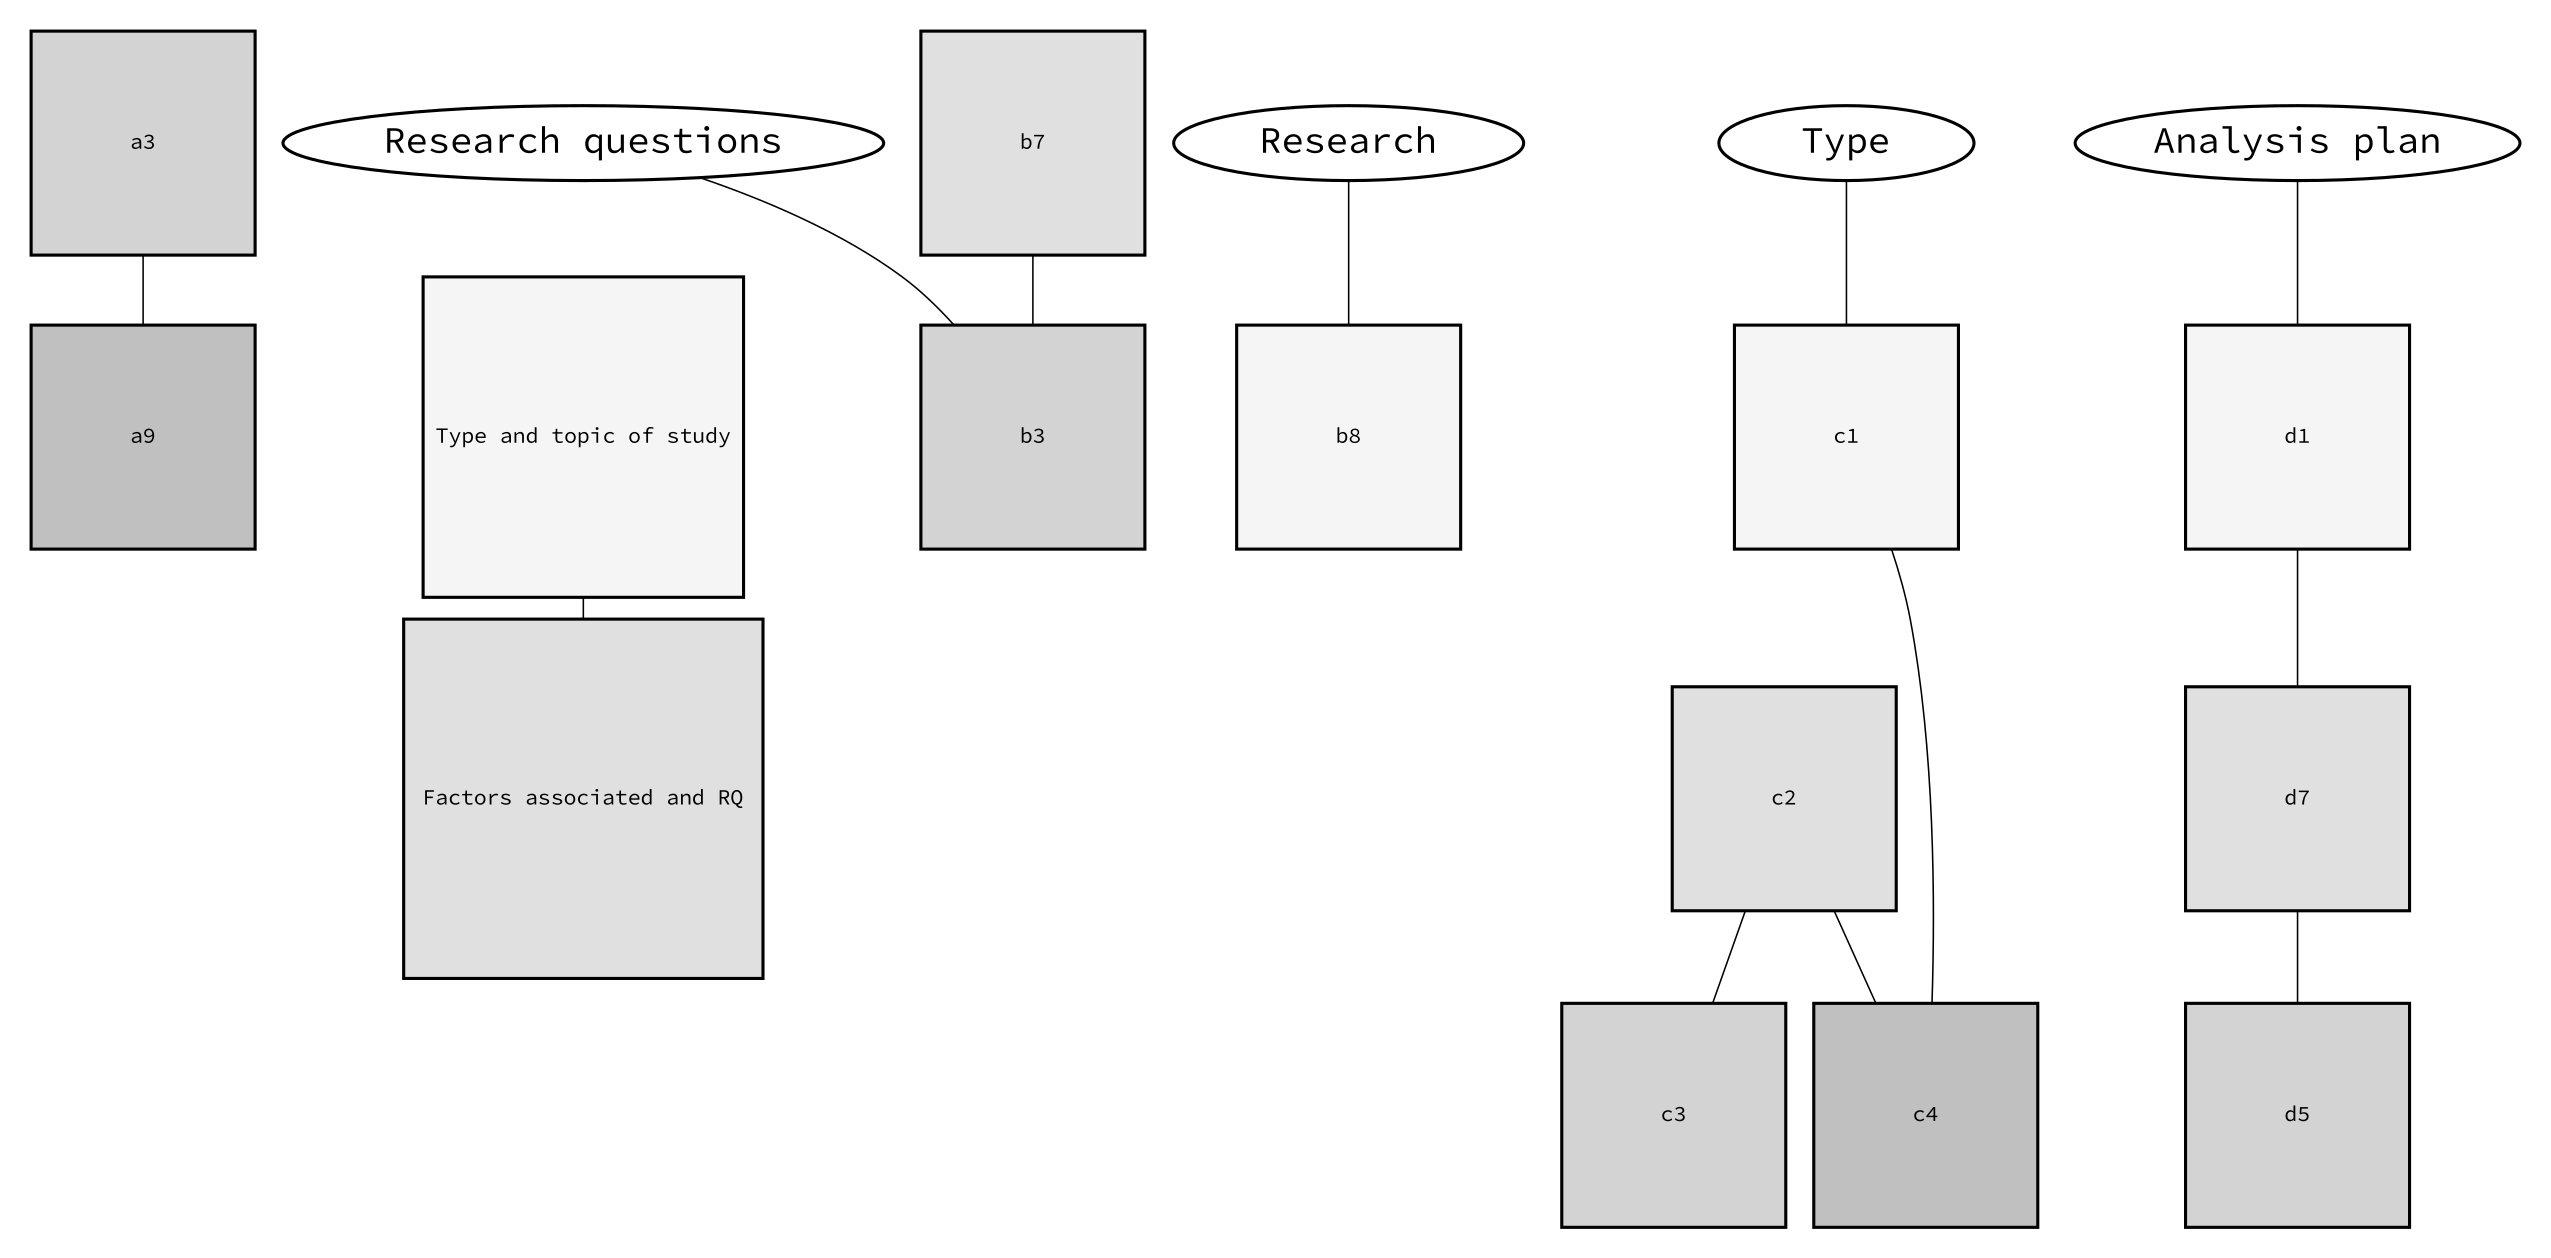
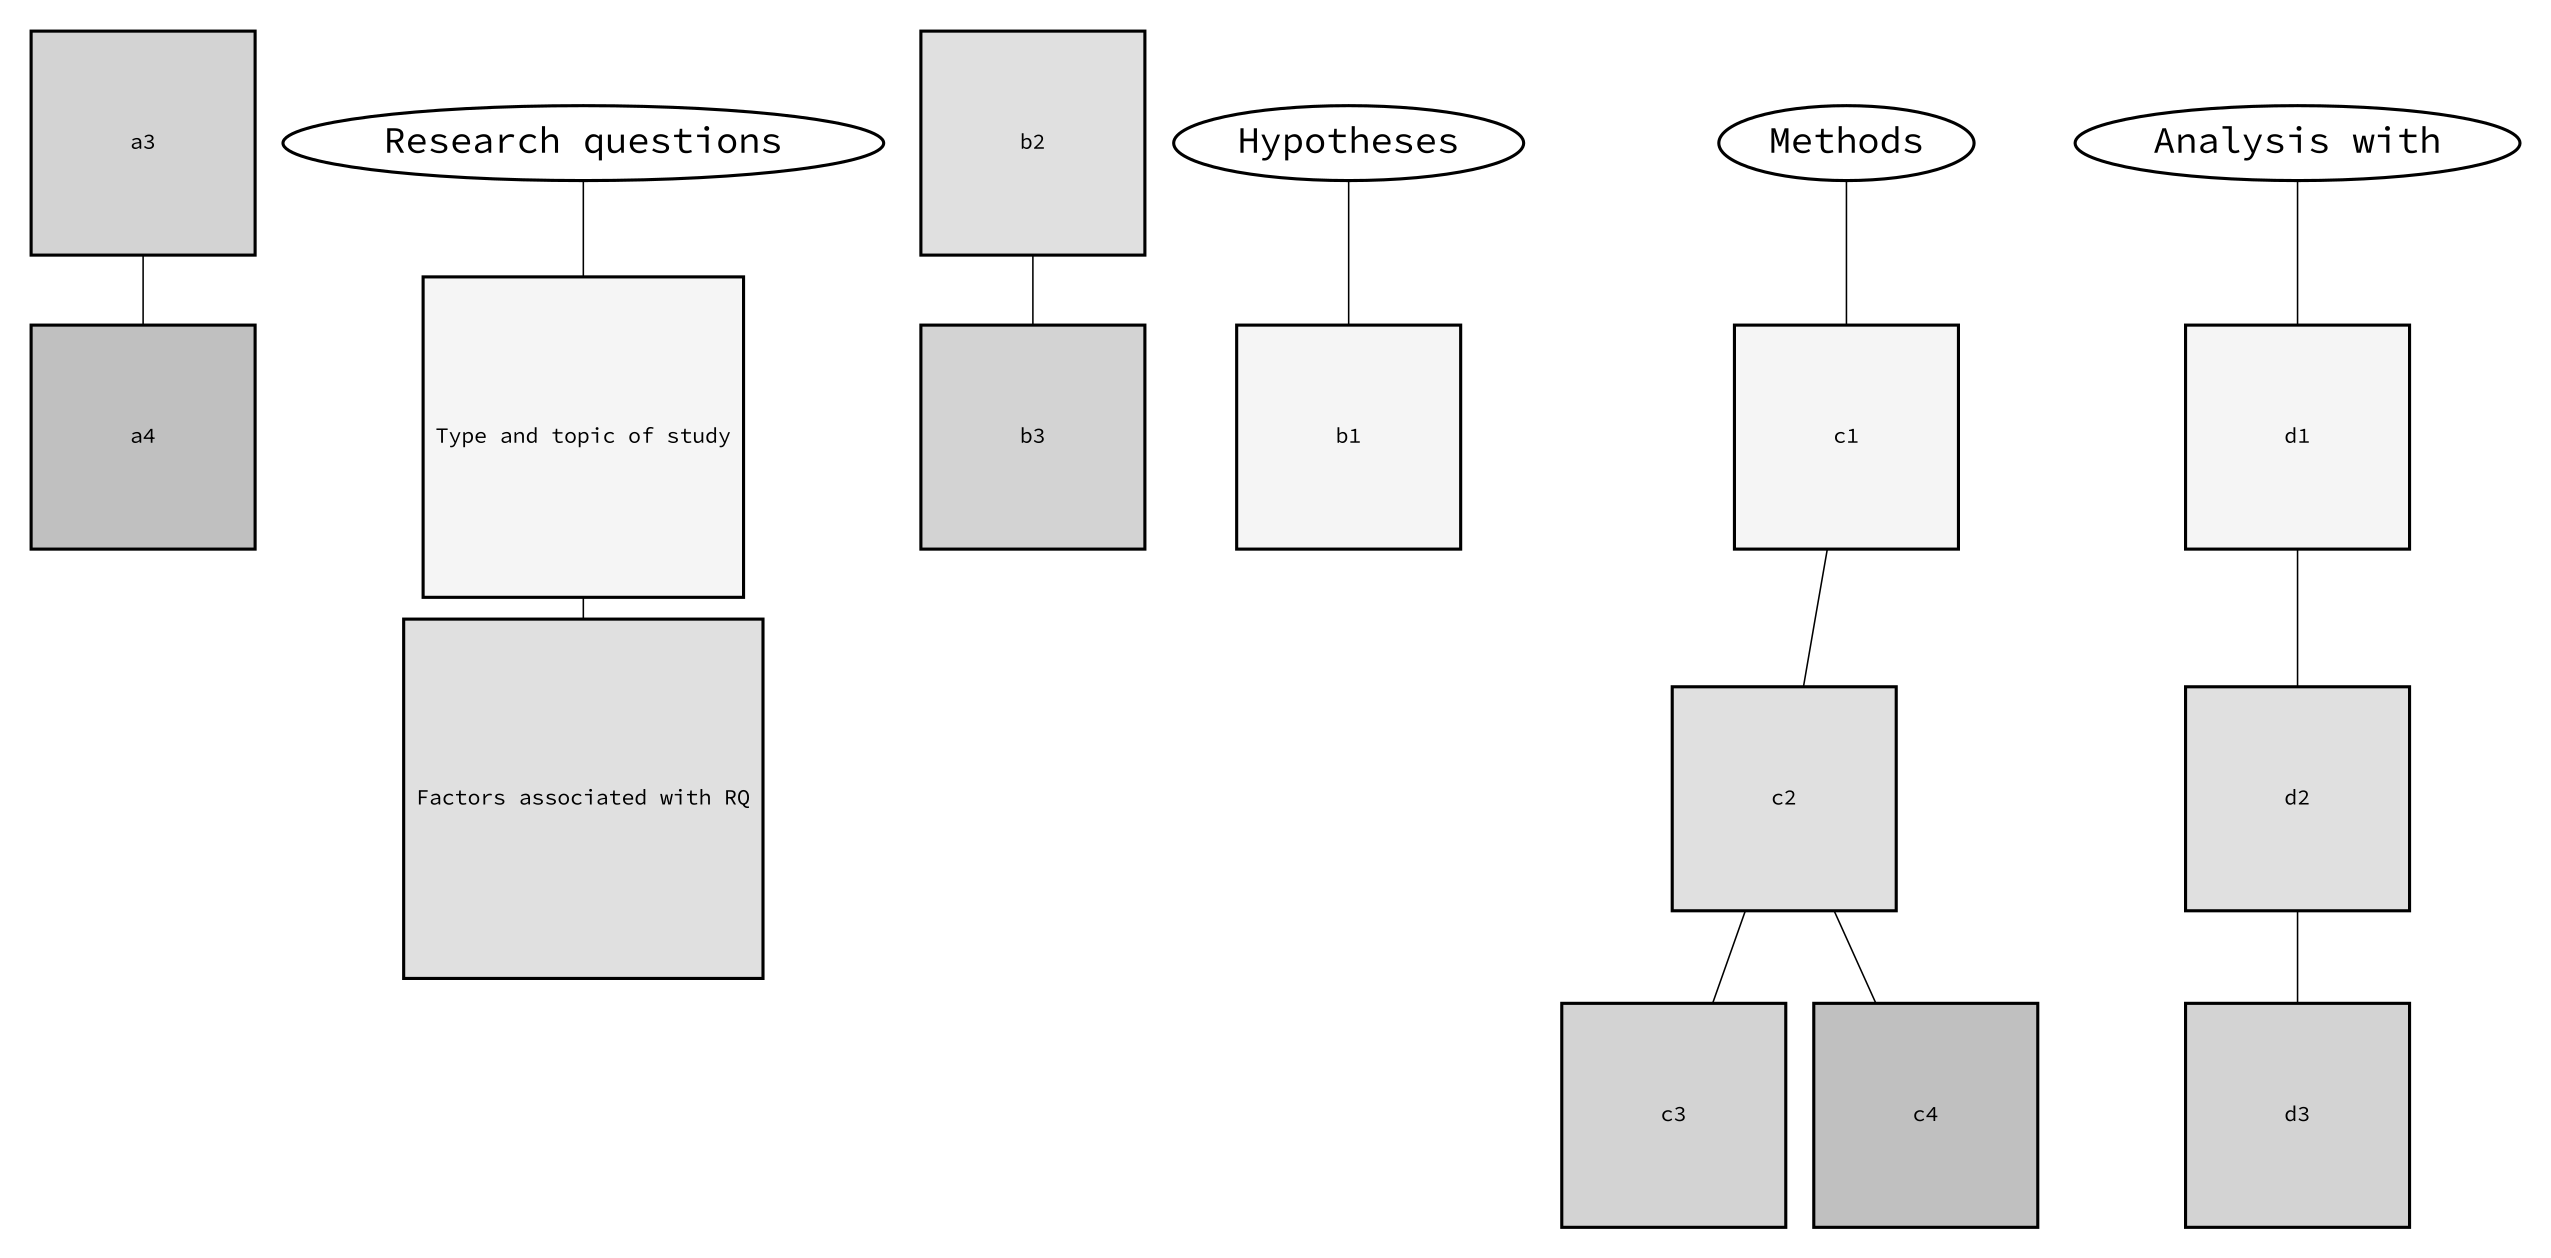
  digraph {
    fontname="Source Code Pro"
    ranksep=0.2
    node [fillcolor=white fontname="Source Code Pro" shape=square style="filled,setlinewidth(2)"]
    edge [arrowhead=none fontname="Source Code Pro"]
    n1 [fontsize=24 label="Research questions" shape=ellipse width=2]
    n2 [fillcolor="#F5F5F5" label="Type and topic of study" width=2]
-   n3 [fillcolor="#E0E0E0" label="Factors associated and RQ" width=2]
+   n3 [fillcolor="#E0E0E0" label="Factors associated with RQ" width=2]
    a3 [fillcolor="#D3D3D3" width=2]
-   a4 [fillcolor="#C0C0C0" width=2 label=a9]
-   n6 [fontsize=24 label=Research shape=ellipse width=2]
-   b1 [fillcolor="#F5F5F5" width=2 label=b8]
-   b2 [fillcolor="#E0E0E0" width=2 label=b7]
+   a4 [fillcolor="#C0C0C0" width=2]
+   n6 [fontsize=24 label=Hypotheses shape=ellipse width=2]
+   b1 [fillcolor="#F5F5F5" width=2]
+   b2 [fillcolor="#E0E0E0" width=2]
    b3 [fillcolor="#D3D3D3" width=2]
-   n10 [fontsize=24 label=Type shape=ellipse width=2]
+   n10 [fontsize=24 label=Methods shape=ellipse width=2]
    c1 [fillcolor="#F5F5F5" width=2]
    c2 [fillcolor="#E0E0E0" width=2]
    c3 [fillcolor="#D3D3D3" width=2]
    c4 [fillcolor="#C0C0C0" width=2]
-   n15 [fontsize=24 label="Analysis plan" shape=ellipse width=2]
+   n15 [fontsize=24 label="Analysis with" shape=ellipse width=2]
    d1 [fillcolor="#F5F5F5" width=2]
-   d2 [fillcolor="#E0E0E0" width=2 label=d7]
-   d3 [fillcolor="#D3D3D3" width=2 label=d5]
+   d2 [fillcolor="#E0E0E0" width=2]
+   d3 [fillcolor="#D3D3D3" width=2]
    subgraph cluster_1 {
      color=none
      n1
      n2
      n3
      a3
      a4
    }
    subgraph cluster_2 {
      color=none
      n6
      b1
      b2
      b3
    }
    subgraph cluster_3 {
      color=none
      n10
      c1
      c2
      c3
      c4
    }
    subgraph cluster_4 {
      color=none
      n15
      d1
      d2
      d3
    }
-   n1 -> b3
+   n1 -> n2
    n2 -> n3
    a3 -> a4
    n6 -> b1
    b2 -> b3
    n10 -> c1
-   c1 -> c4
+   c1 -> c2
    c2 -> c3
    c2 -> c4
    n15 -> d1
    d1 -> d2
    d2 -> d3
  }
